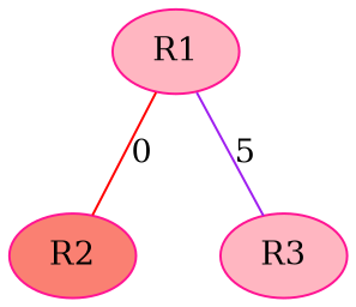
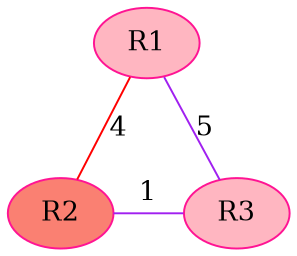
  graph {
    rankdir=TB
    node [color=deeppink fillcolor=lightpink style=filled]
    edge [color=purple]
    n1 [fillcolor=salmon label=R2]
    n2 [label=R3]
    n3 [label=R1]
    subgraph sub_1 {
      rank=same
      n1
      n2
    }
-   n3 -- n1 [color=red label=0]
+   n1 -- n2 [label=1]
+   n3 -- n1 [color=red label=4]
    n3 -- n2 [label=5]
  }
